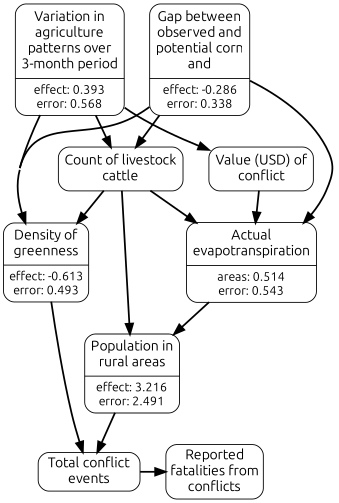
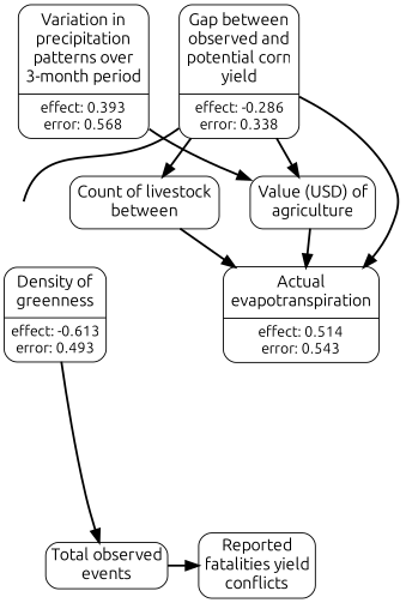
  strict digraph {
    concentrate=true
    fontname=Ubuntu
    nodesep=0.4
    node [fontname=Ubuntu margin="0.07,0.05" penwidth=1.0 shape=Mrecord]
    edge [arrowsize=1.2 fontname=Ubuntu penwidth=2]
-   n1 [label=<{<table align="center" border="0" cellspacing="1" cellpadding="1"> <tr><td><font point-size="16">Variation in<br/>agriculture<br/>patterns over<br/>3-month period<br/></font></td></tr> </table> |<table border="0" cellspacing="1" cellpadding="0.5"><tr><td><font point-size="14">effect: 0.393</font></td></tr> <tr><td><font point-size="14">error: 0.568</font></td></tr></table>}>]
-   n2 [label=<{<table align="center" border="0" cellspacing="1" cellpadding="1"> <tr><td><font point-size="16">Gap between<br/>observed and<br/>potential corn<br/>and<br/></font></td></tr> </table> |<table border="0" cellspacing="1" cellpadding="0.5"><tr><td><font point-size="14">effect: -0.286</font></td></tr> <tr><td><font point-size="14">error: 0.338</font></td></tr></table>}>]
-   n3 [fontsize="16pt" label="Total conflict\nevents" shape=box style=rounded]
-   n4 [fontsize="16pt" label="Reported\nfatalities from\nconflicts" shape=box style=rounded]
-   n5 [label=<<table align="center" border="0" cellspacing="1" cellpadding="1"> <tr><td><font point-size="16">Count of livestock<br/>cattle<br/></font></td></tr> </table> >]
+   n1 [label=<{<table align="center" border="0" cellspacing="1" cellpadding="1"> <tr><td><font point-size="16">Variation in<br/>precipitation<br/>patterns over<br/>3-month period<br/></font></td></tr> </table> |<table border="0" cellspacing="1" cellpadding="0.5"><tr><td><font point-size="14">effect: 0.393</font></td></tr> <tr><td><font point-size="14">error: 0.568</font></td></tr></table>}>]
+   n2 [label=<{<table align="center" border="0" cellspacing="1" cellpadding="1"> <tr><td><font point-size="16">Gap between<br/>observed and<br/>potential corn<br/>yield<br/></font></td></tr> </table> |<table border="0" cellspacing="1" cellpadding="0.5"><tr><td><font point-size="14">effect: -0.286</font></td></tr> <tr><td><font point-size="14">error: 0.338</font></td></tr></table>}>]
+   n3 [fontsize="16pt" label="Total observed\nevents" shape=box style=rounded]
+   n4 [fontsize="16pt" label="Reported\nfatalities yield\nconflicts" shape=box style=rounded]
+   n5 [label=<<table align="center" border="0" cellspacing="1" cellpadding="1"> <tr><td><font point-size="16">Count of livestock<br/>between<br/></font></td></tr> </table> >]
    n6 [label=<{<table align="center" border="0" cellspacing="1" cellpadding="1"> <tr><td><font point-size="16">Density of<br/>greenness<br/></font></td></tr> </table> |<table border="0" cellspacing="1" cellpadding="0.5"><tr><td><font point-size="14">effect: -0.613</font></td></tr> <tr><td><font point-size="14">error: 0.493</font></td></tr></table>}>]
-   n7 [label=<<table align="center" border="0" cellspacing="1" cellpadding="1"> <tr><td><font point-size="16">Value (USD) of<br/>conflict<br/></font></td></tr> </table> >]
-   n8 [label=<{<table align="center" border="0" cellspacing="1" cellpadding="1"> <tr><td><font point-size="16">Actual<br/>evapotranspiration<br/></font></td></tr> </table> |<table border="0" cellspacing="1" cellpadding="0.5"><tr><td><font point-size="14">areas: 0.514</font></td></tr> <tr><td><font point-size="14">error: 0.543</font></td></tr></table>}>]
-   n9 [label=<{<table align="center" border="0" cellspacing="1" cellpadding="1"> <tr><td><font point-size="16">Population in<br/>rural areas<br/></font></td></tr> </table> |<table border="0" cellspacing="1" cellpadding="0.5"><tr><td><font point-size="14">effect: 3.216</font></td></tr> <tr><td><font point-size="14">error: 2.491</font></td></tr></table>}>]
+   n7 [label=<<table align="center" border="0" cellspacing="1" cellpadding="1"> <tr><td><font point-size="16">Value (USD) of<br/>agriculture<br/></font></td></tr> </table> >]
+   n8 [label=<{<table align="center" border="0" cellspacing="1" cellpadding="1"> <tr><td><font point-size="16">Actual<br/>evapotranspiration<br/></font></td></tr> </table> |<table border="0" cellspacing="1" cellpadding="0.5"><tr><td><font point-size="14">effect: 0.514</font></td></tr> <tr><td><font point-size="14">error: 0.543</font></td></tr></table>}>]
    subgraph sub_1 {
      rank=same
      n1
      n2
    }
    subgraph sub_2 {
      rank=same
      n3
      n4
    }
-   n1 -> n5
-   n1 -> n6
    n1 -> n7
    n2 -> n5
    n2 -> n6
+   n2 -> n7
    n2 -> n8
    n3 -> n4
-   n5 -> n6
    n5 -> n8
-   n5 -> n9
    n6 -> n3
    n7 -> n8
-   n8 -> n9
-   n9 -> n3
  }
